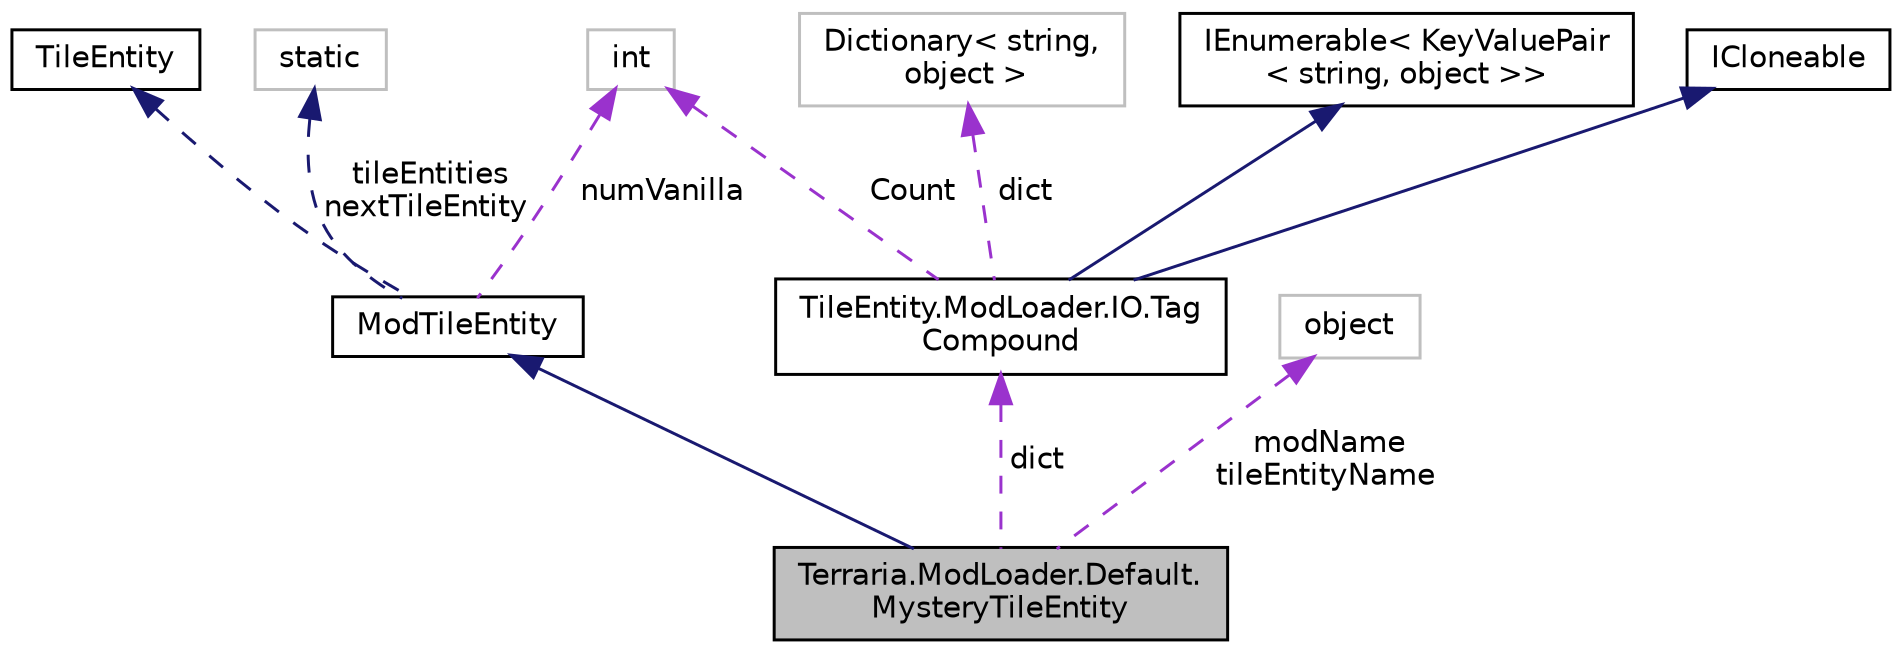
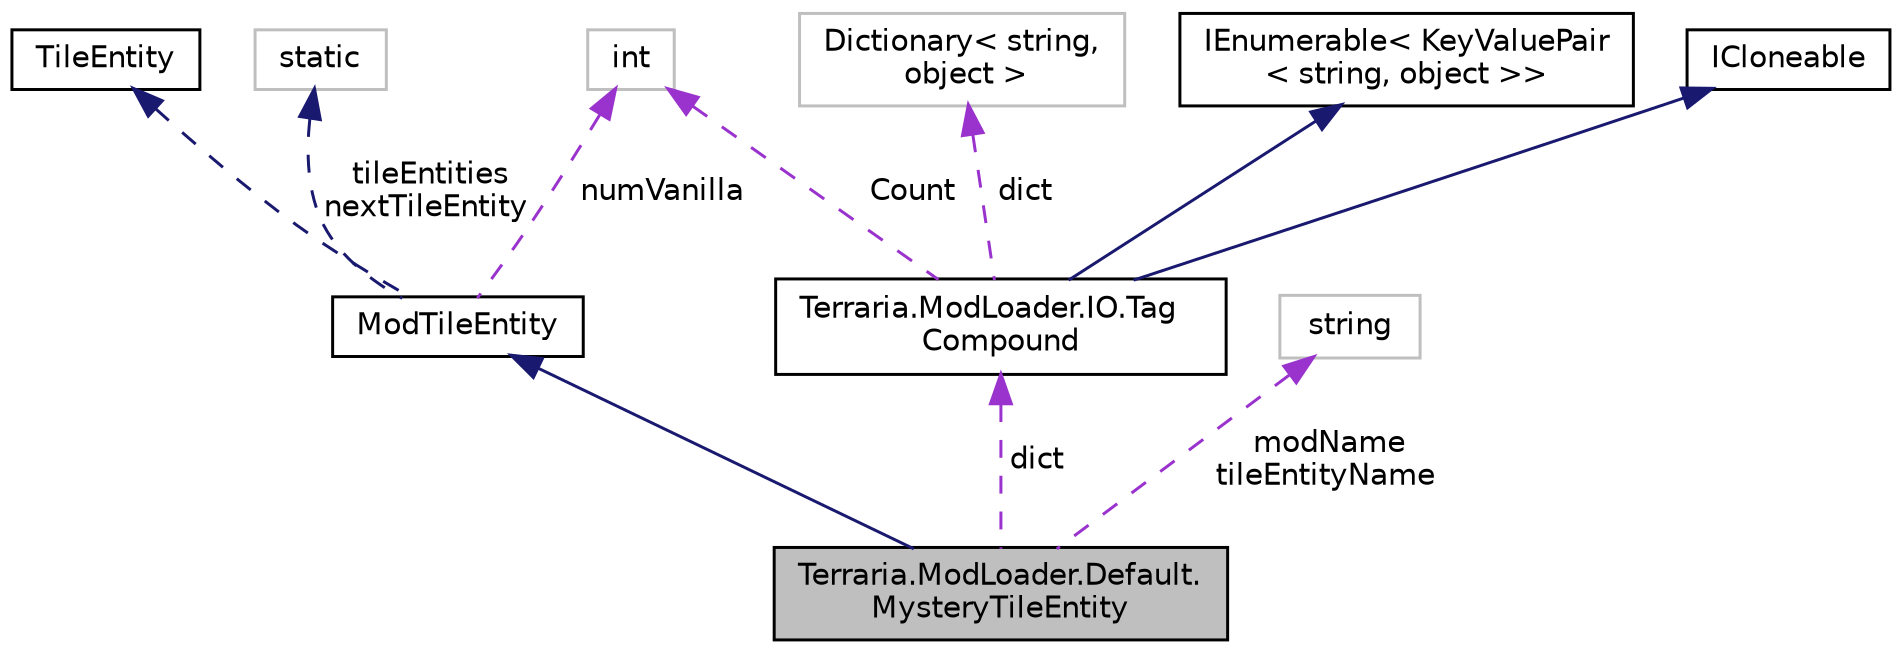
  digraph {
    rankdir=TB
    node [color=black fillcolor=white fontname=Helvetica fontsize=10 shape=record style=filled]
    edge [color=midnightblue dir=back fontname=Helvetica fontsize=10 labelfontname=Helvetica labelfontsize=10 style=dashed]
    n1 [fillcolor=grey75 fontcolor=black height=0.2 label="Terraria.ModLoader.Default.\lMysteryTileEntity" width=0.4]
    n2 [height=0.2 label=ModTileEntity width=0.4]
    n3 [height=0.2 label=TileEntity width=0.4]
    n4 [color=grey75 height=0.2 label=int width=0.4]
-   n5 [height=0.2 label="TileEntity.ModLoader.IO.Tag\lCompound" width=0.4]
+   n5 [height=0.2 label="Terraria.ModLoader.IO.Tag\lCompound" width=0.4]
    n6 [color=grey75 height=0.2 label=static width=0.4]
    n7 [height=0.2 label="IEnumerable\< KeyValuePair\l\< string, object \>\>" width=0.4]
    n8 [height=0.2 label=ICloneable width=0.4]
    n9 [color=grey75 height=0.2 label="Dictionary\< string,\l object \>" width=0.4]
-   n10 [color=grey75 height=0.2 label=object width=0.4]
+   n10 [color=grey75 height=0.2 label=string width=0.4]
    n2 -> n1 [style=solid]
    n3 -> n2
    n4 -> n2 [color=darkorchid3 label=" numVanilla"]
    n4 -> n5 [color=darkorchid3 label=" Count"]
    n5 -> n1 [color=darkorchid3 label=" dict"]
    n6 -> n2 [label=" tileEntities\nnextTileEntity"]
    n7 -> n5 [style=solid]
    n8 -> n5 [style=solid]
    n9 -> n5 [color=darkorchid3 label=" dict"]
    n10 -> n1 [color=darkorchid3 label=" modName\ntileEntityName"]
  }
